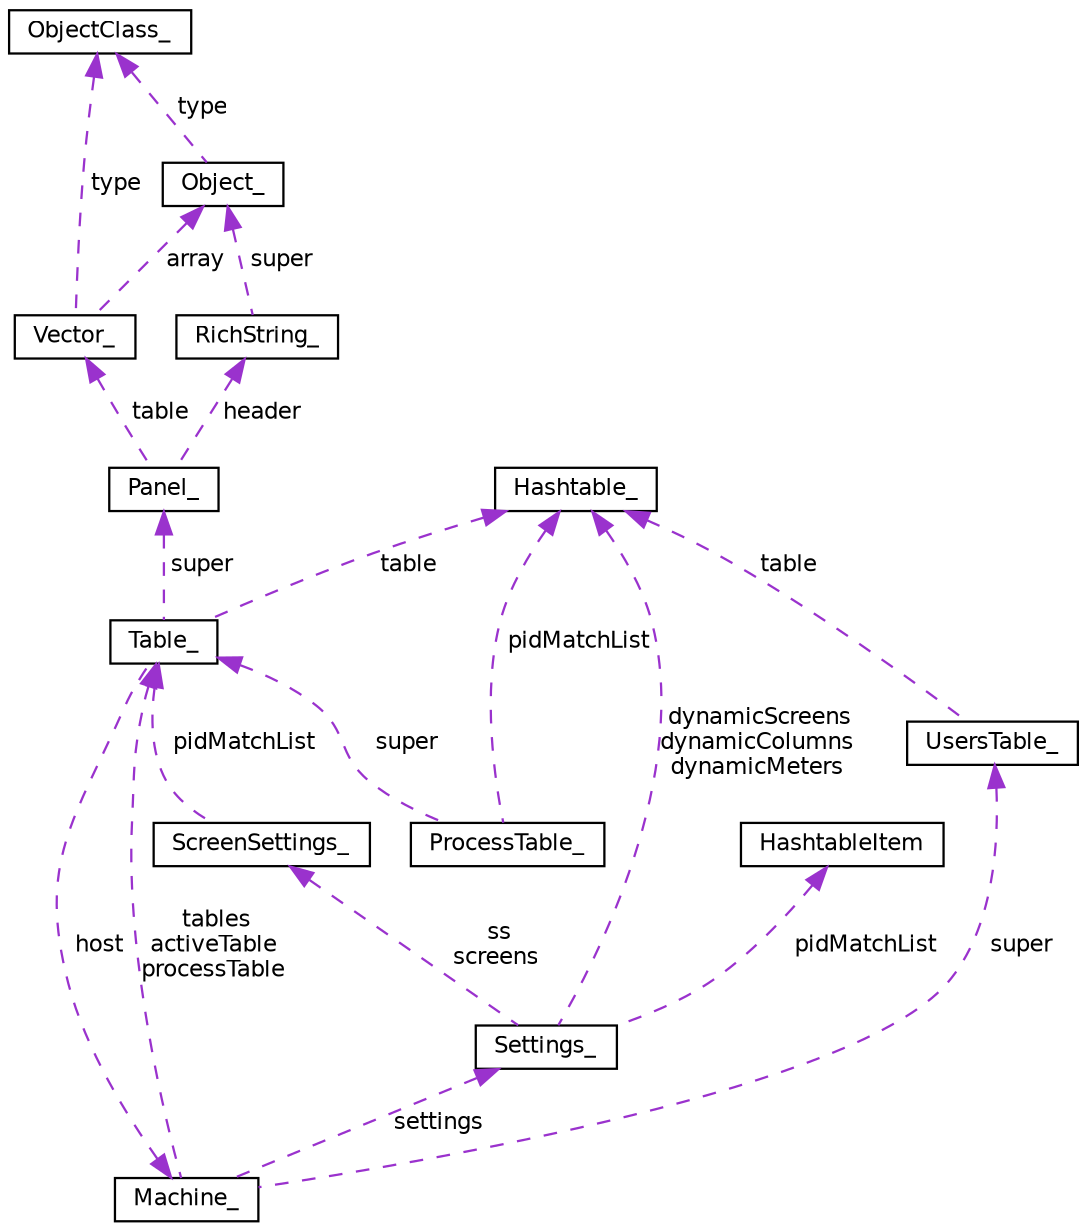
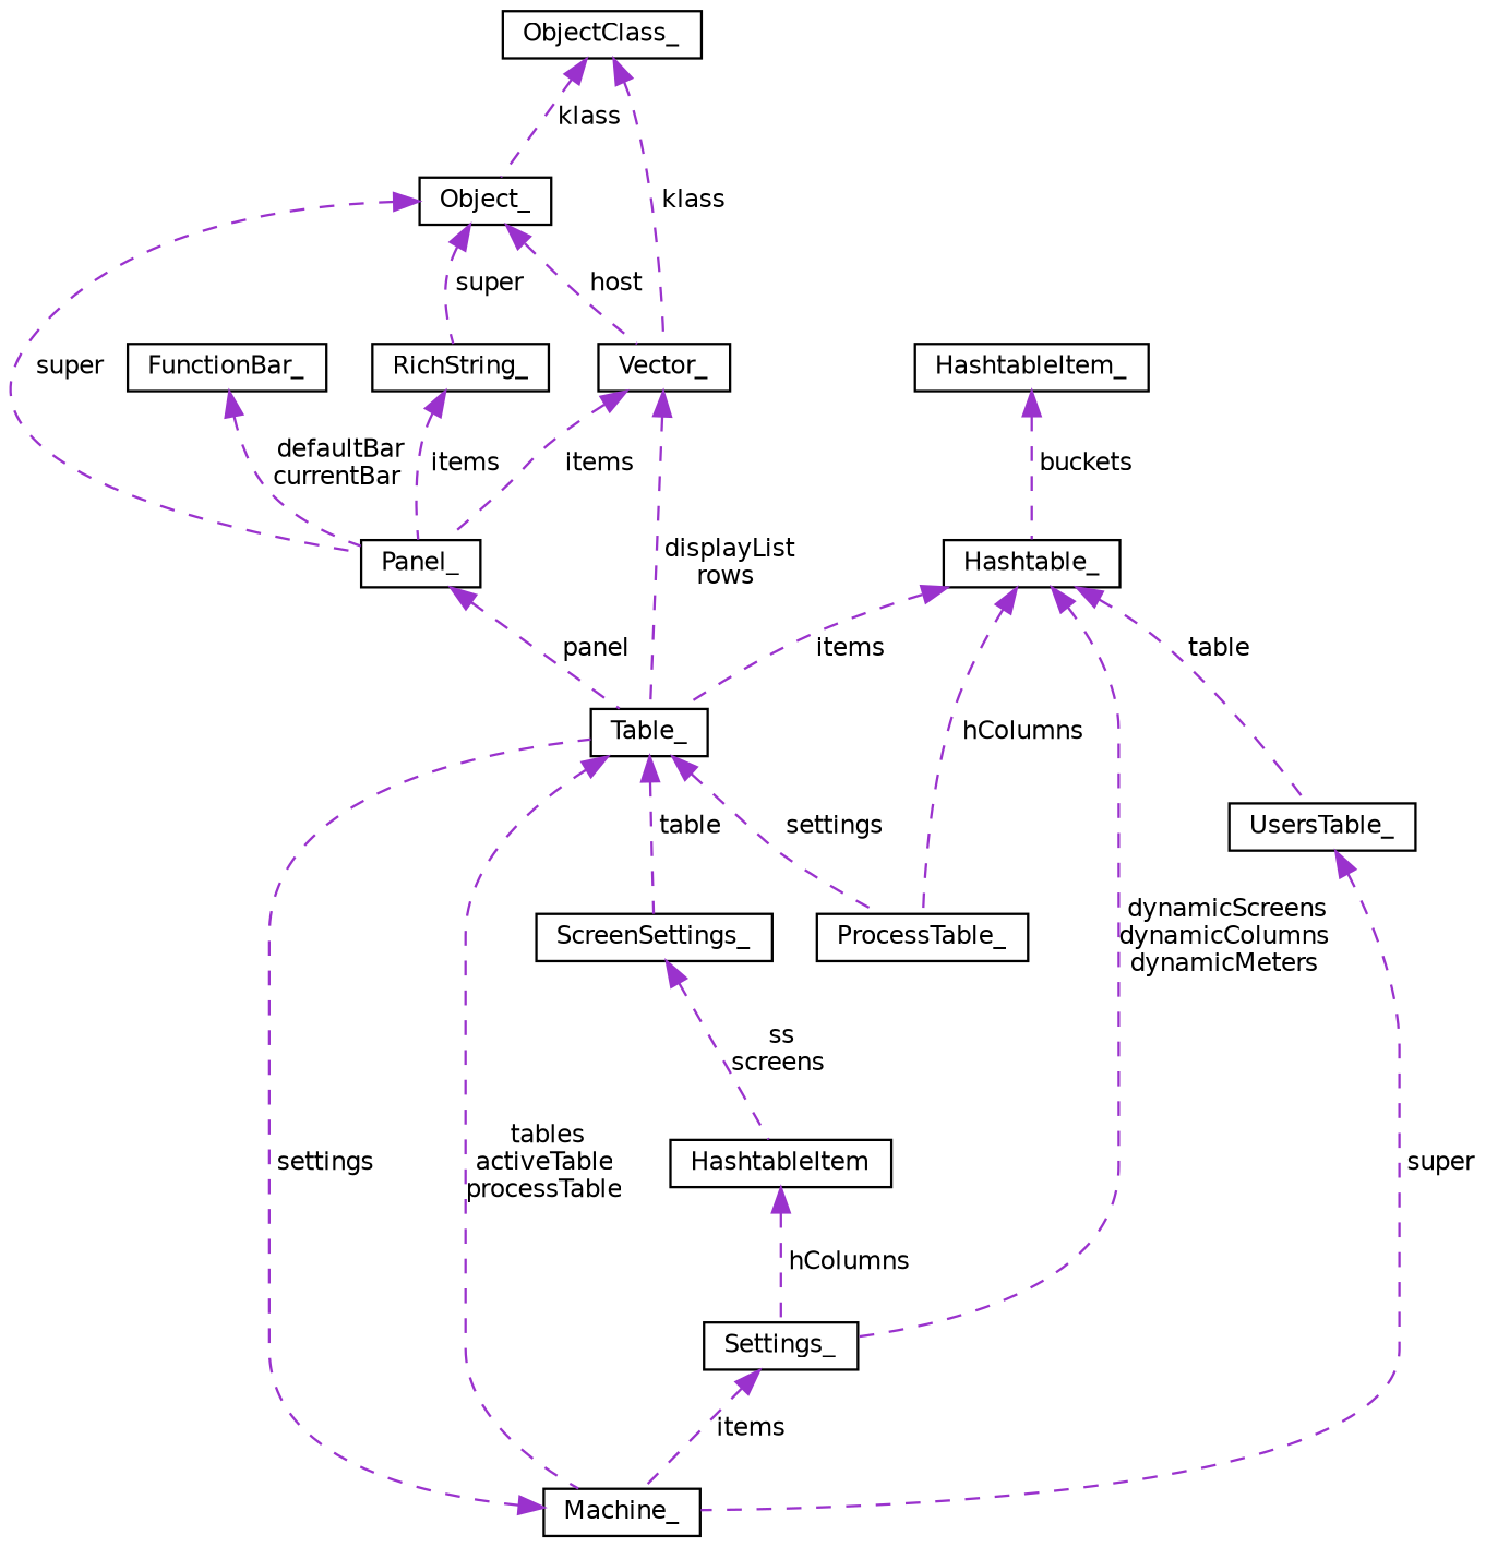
  digraph {
    node [color=black fillcolor=white fontname=Helvetica fontsize=10 shape=record style=filled]
    edge [color=darkorchid3 dir=back fontname=Helvetica fontsize=10 labelfontname=Helvetica labelfontsize=10 style=dashed]
    n1 [height=0.2 label=ProcessTable_ width=0.4]
    n2 [height=0.2 label=Table_ width=0.4]
    n3 [height=0.2 label=Machine_ width=0.4]
    n4 [height=0.2 label=ScreenSettings_ width=0.4]
    n5 [height=0.2 label=Settings_ width=0.4]
    n6 [height=0.2 label=Vector_ width=0.4]
    n7 [height=0.2 label=Panel_ width=0.4]
    n8 [height=0.2 label=ObjectClass_ width=0.4]
    n9 [height=0.2 label=Object_ width=0.4]
    n10 [height=0.2 label=RichString_ width=0.4]
    n11 [height=0.2 label=Hashtable_ width=0.4]
    n12 [height=0.2 label=UsersTable_ width=0.4]
+   n13 [height=0.2 label=HashtableItem_ width=0.4]
    n14 [height=0.2 label=HashtableItem width=0.4]
-   n2 -> n1 [label=" super"]
+   n15 [height=0.2 label=FunctionBar_ width=0.4]
+   n2 -> n1 [label=" settings"]
    n2 -> n3 [label=" tables\nactiveTable\nprocessTable"]
-   n2 -> n4 [label=" pidMatchList"]
-   n3 -> n2 [label=" host"]
-   n4 -> n5 [label=" ss\nscreens"]
-   n5 -> n3 [label=" settings"]
-   n6 -> n7 [label=" table"]
-   n7 -> n2 [label=" super"]
-   n8 -> n6 [label=" type"]
-   n8 -> n9 [label=" type"]
-   n9 -> n6 [label=" array"]
+   n2 -> n4 [label=" table"]
+   n3 -> n2 [label=" settings"]
+   n4 -> n14 [label=" ss\nscreens"]
+   n5 -> n3 [label=" items"]
+   n6 -> n2 [label=" displayList\nrows"]
+   n6 -> n7 [label=" items"]
+   n7 -> n2 [label=" panel"]
+   n8 -> n6 [label=" klass"]
+   n8 -> n9 [label=" klass"]
+   n9 -> n6 [label=" host"]
+   n9 -> n7 [label=" super"]
    n9 -> n10 [label=" super"]
-   n10 -> n7 [label=" header"]
-   n11 -> n1 [label=" pidMatchList"]
-   n11 -> n2 [label=" table"]
+   n10 -> n7 [label=" items"]
+   n11 -> n1 [label=" hColumns"]
+   n11 -> n2 [label=" items"]
    n11 -> n5 [label=" dynamicScreens\ndynamicColumns\ndynamicMeters"]
    n11 -> n12 [label=" table"]
    n12 -> n3 [label=" super"]
-   n14 -> n5 [label=" pidMatchList"]
+   n13 -> n11 [label=" buckets"]
+   n14 -> n5 [label=" hColumns"]
+   n15 -> n7 [label=" defaultBar\ncurrentBar"]
  }
